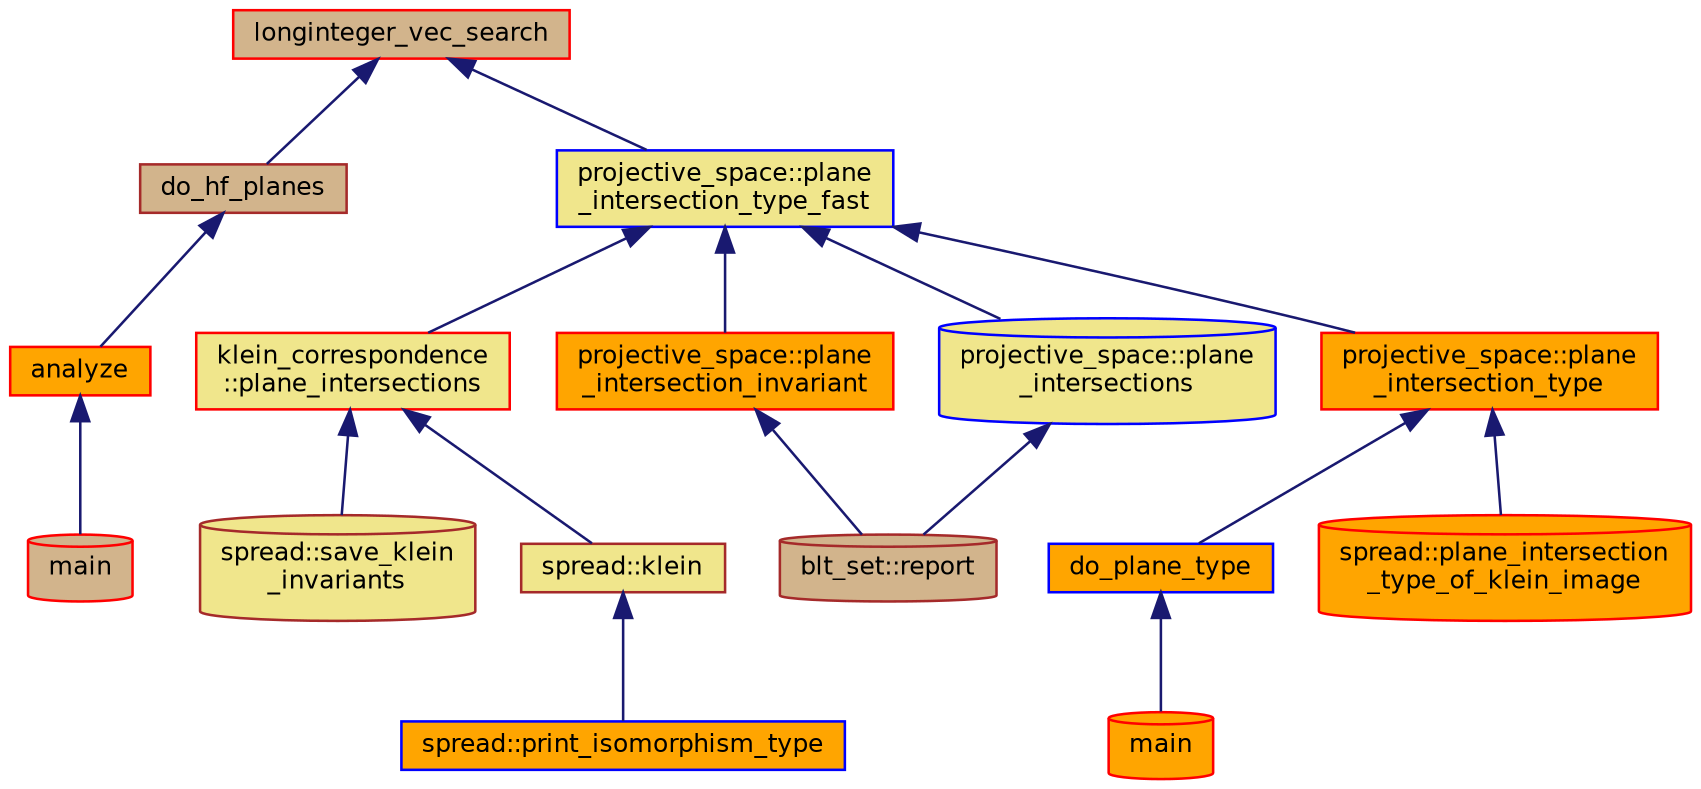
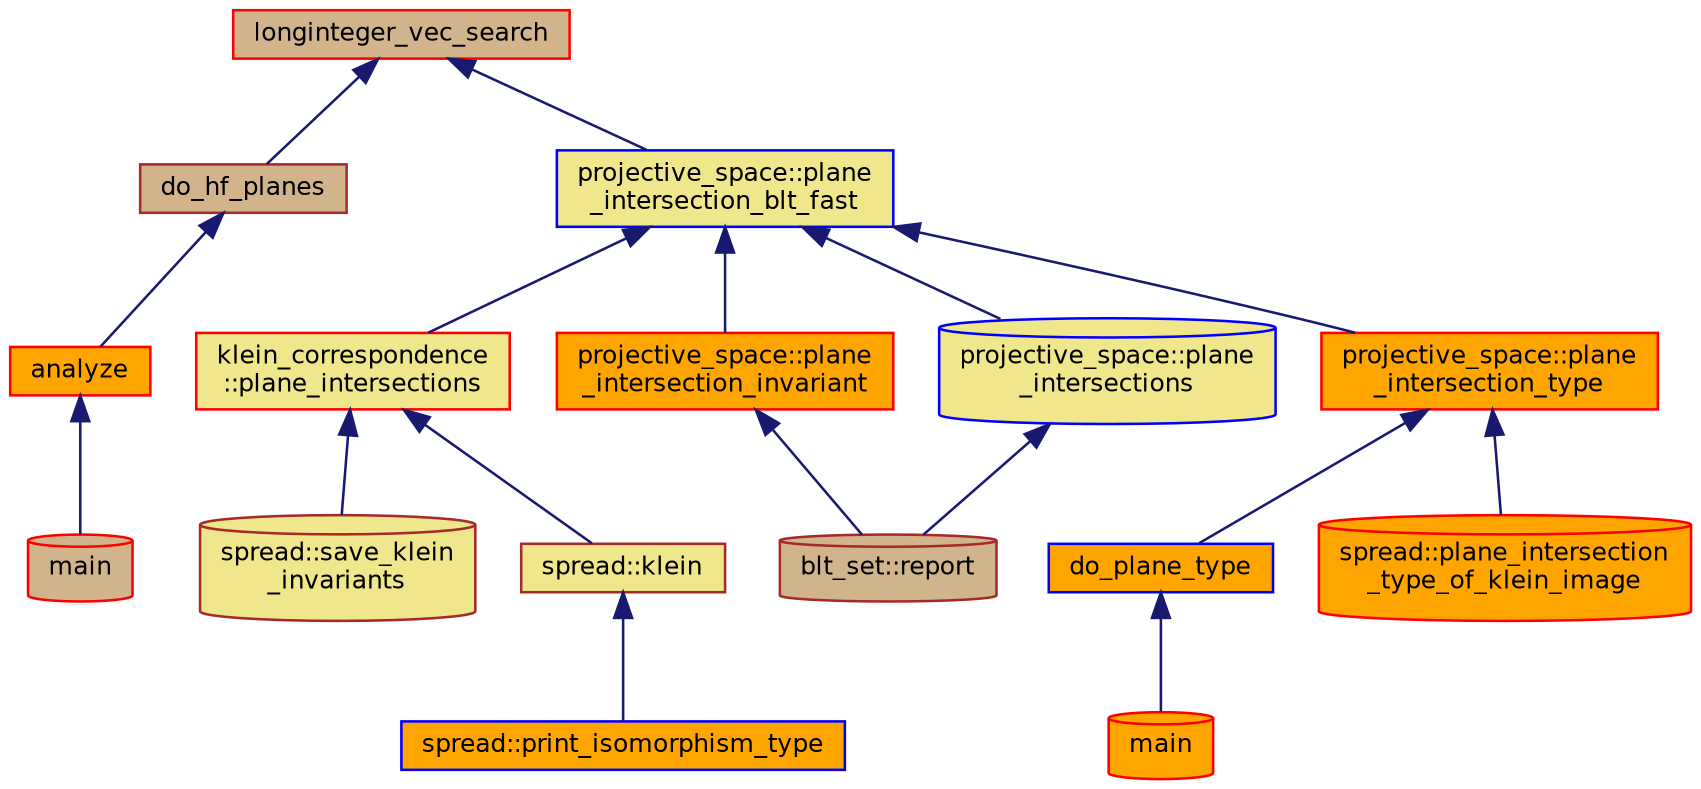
  digraph {
    rankdir=TB
    node [color=red fillcolor=orange fontname=Helvetica fontsize=10 shape=box style=filled]
    edge [color=midnightblue dir=back fontname=Helvetica fontsize=10 labelfontname=Helvetica labelfontsize=10 style=solid]
    n1 [fillcolor=tan fontcolor=black height=0.2 label=longinteger_vec_search width=0.4]
    n2 [color=brown fillcolor=tan height=0.2 label=do_hf_planes width=0.4]
-   n3 [color=blue fillcolor=khaki height=0.2 label="projective_space::plane\l_intersection_type_fast" width=0.4]
+   n3 [color=blue fillcolor=khaki height=0.2 label="projective_space::plane\l_intersection_blt_fast" width=0.4]
    n4 [height=0.2 label=analyze width=0.4]
    n5 [fillcolor=khaki height=0.2 label="klein_correspondence\l::plane_intersections" width=0.4]
    n6 [height=0.2 label="projective_space::plane\l_intersection_invariant" width=0.4]
    n7 [height=0.2 label="projective_space::plane\l_intersection_type" width=0.4]
    n8 [color=blue fillcolor=khaki height=0.2 label="projective_space::plane\l_intersections" shape=cylinder width=0.4]
    n9 [fillcolor=tan height=0.2 label=main shape=cylinder width=0.4]
    n10 [color=brown fillcolor=khaki height=0.2 label="spread::save_klein\l_invariants" shape=cylinder width=0.4]
    n11 [color=brown fillcolor=khaki height=0.2 label="spread::klein" width=0.4]
    n12 [color=brown fillcolor=tan height=0.2 label="blt_set::report" shape=cylinder width=0.4]
    n13 [color=blue height=0.2 label=do_plane_type width=0.4]
    n14 [height=0.2 label="spread::plane_intersection\l_type_of_klein_image" shape=cylinder width=0.4]
    n15 [color=blue height=0.2 label="spread::print_isomorphism_type" width=0.4]
    n16 [height=0.2 label=main shape=cylinder width=0.4]
    n1 -> n2
    n1 -> n3
    n2 -> n4
    n3 -> n5
    n3 -> n6
    n3 -> n7
    n3 -> n8
    n4 -> n9
    n5 -> n10
    n5 -> n11
    n6 -> n12
    n7 -> n13
    n7 -> n14
    n8 -> n12
    n11 -> n15
    n13 -> n16
  }
